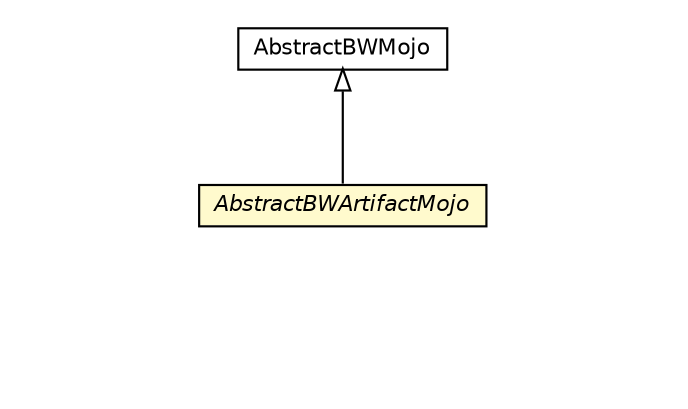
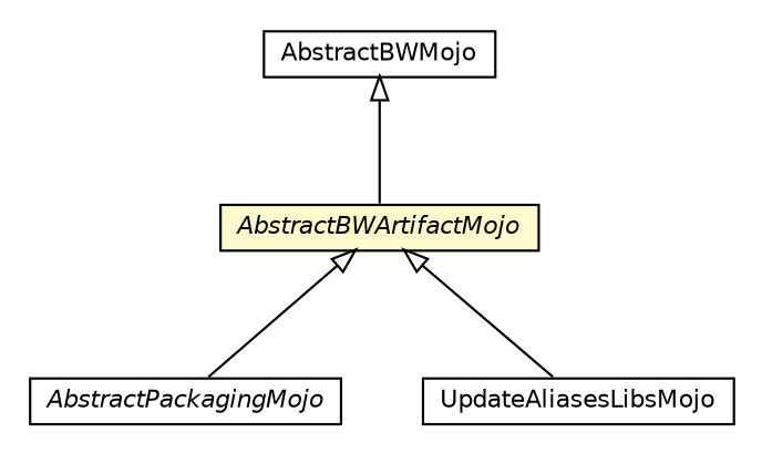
  digraph {
    nodesep=0.25
    ranksep=0.5
    node [fontcolor=black fontname=Helvetica fontsize=10.0 shape=plaintext]
    edge [arrowtail=empty dir=back fontname=Helvetica fontsize=10 headport=p labelfontname=Helvetica labelfontsize=10 tailport=p]
+   n1 [label=<<table title="fr.fastconnect.factory.tibco.bw.maven.packaging.AbstractPackagingMojo" border="0" cellborder="1" cellspacing="0" cellpadding="2" port="p" href="./packaging/AbstractPackagingMojo.html"> 		<tr><td><table border="0" cellspacing="0" cellpadding="1"> <tr><td align="center" balign="center"><font face="Helvetica-Oblique"> AbstractPackagingMojo </font></td></tr> 		</table></td></tr> 		</table>>]
    n2 [label=<<table title="fr.fastconnect.factory.tibco.bw.maven.AbstractBWArtifactMojo" border="0" cellborder="1" cellspacing="0" cellpadding="2" port="p" bgcolor="lemonChiffon" href="./AbstractBWArtifactMojo.html"> 		<tr><td><table border="0" cellspacing="0" cellpadding="1"> <tr><td align="center" balign="center"><font face="Helvetica-Oblique"> AbstractBWArtifactMojo </font></td></tr> 		</table></td></tr> 		</table>>]
+   n3 [label=<<table title="fr.fastconnect.factory.tibco.bw.maven.compile.UpdateAliasesLibsMojo" border="0" cellborder="1" cellspacing="0" cellpadding="2" port="p" href="./compile/UpdateAliasesLibsMojo.html"> 		<tr><td><table border="0" cellspacing="0" cellpadding="1"> <tr><td align="center" balign="center"> UpdateAliasesLibsMojo </td></tr> 		</table></td></tr> 		</table>>]
    n4 [label=<<table title="fr.fastconnect.factory.tibco.bw.maven.AbstractBWMojo" border="0" cellborder="1" cellspacing="0" cellpadding="2" port="p" href="./AbstractBWMojo.html"> 		<tr><td><table border="0" cellspacing="0" cellpadding="1"> <tr><td align="center" balign="center"> AbstractBWMojo </td></tr> 		</table></td></tr> 		</table>>]
+   n2 -> n1
+   n2 -> n3
    n4 -> n2
  }
